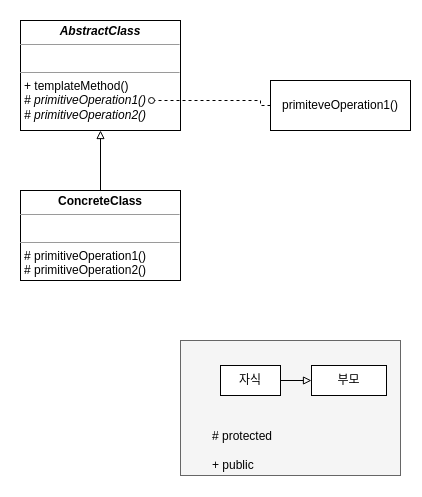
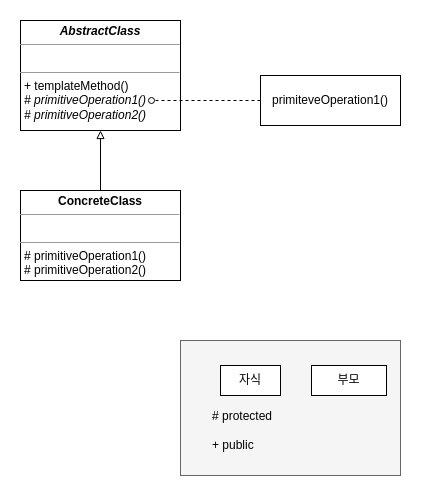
  <mxCell id="0" />
  <mxCell id="1" parent="0" />
  <mxCell id="2" value="" style="rounded=0;whiteSpace=wrap;html=1;fillColor=#f5f5f5;fontColor=#333333;strokeColor=#666666;" parent="1" vertex="1"><mxGeometry x="180" y="340" width="220" height="135" as="geometry" /></mxCell>
  <mxCell id="3" value="&lt;p style=&quot;margin:0px;margin-top:4px;text-align:center;&quot;&gt;&lt;b&gt;&lt;i&gt;AbstractClass&lt;/i&gt;&lt;/b&gt;&lt;/p&gt;&lt;hr size=&quot;1&quot;&gt;&lt;p style=&quot;margin:0px;margin-left:4px;&quot;&gt;&lt;br&gt;&lt;/p&gt;&lt;hr size=&quot;1&quot;&gt;&lt;p style=&quot;margin:0px;margin-left:4px;&quot;&gt;+ templateMethod()&lt;/p&gt;&lt;p style=&quot;margin:0px;margin-left:4px;&quot;&gt;&lt;i&gt;# primitiveOperation1()&lt;/i&gt;&lt;/p&gt;&lt;p style=&quot;margin:0px;margin-left:4px;&quot;&gt;&lt;i&gt;# primitiveOperation2()&lt;/i&gt;&lt;/p&gt;" style="verticalAlign=top;align=left;overflow=fill;fontSize=12;fontFamily=Helvetica;html=1;whiteSpace=wrap;" parent="1" vertex="1"><mxGeometry x="20" y="20" width="160" height="110" as="geometry" /></mxCell>
  <mxCell id="4" value="&lt;p style=&quot;margin:0px;margin-top:4px;text-align:center;&quot;&gt;&lt;b&gt;ConcreteClass&lt;/b&gt;&lt;/p&gt;&lt;hr size=&quot;1&quot;&gt;&lt;p style=&quot;margin:0px;margin-left:4px;&quot;&gt;&lt;br&gt;&lt;/p&gt;&lt;hr size=&quot;1&quot;&gt;&lt;p style=&quot;margin:0px;margin-left:4px;&quot;&gt;# primitiveOperation1()&lt;/p&gt;&lt;p style=&quot;margin:0px;margin-left:4px;&quot;&gt;# primitiveOperation2()&lt;/p&gt;" style="verticalAlign=top;align=left;overflow=fill;fontSize=12;fontFamily=Helvetica;html=1;whiteSpace=wrap;" parent="1" vertex="1"><mxGeometry x="20" y="190" width="160" height="90" as="geometry" /></mxCell>
  <mxCell id="5" style="edgeStyle=orthogonalEdgeStyle;rounded=0;orthogonalLoop=1;jettySize=auto;html=1;exitX=0;exitY=0.5;exitDx=0;exitDy=0;dashed=1;endArrow=oval;endFill=0;" parent="1" source="10" edge="1"><mxGeometry relative="1" as="geometry"><mxPoint x="231" y="100" as="sourcePoint" /><mxPoint x="151" y="100" as="targetPoint" /><Array as="points"><mxPoint x="260" y="100" /></Array></mxGeometry></mxCell>
  <mxCell id="6" value="" style="endArrow=block;html=1;rounded=0;entryX=0.5;entryY=1;entryDx=0;entryDy=0;exitX=0.5;exitY=0;exitDx=0;exitDy=0;endFill=0;" parent="1" source="4" target="3" edge="1"><mxGeometry width="50" height="50" relative="1" as="geometry"><mxPoint x="258.48" y="190" as="sourcePoint" /><mxPoint x="181.52" y="128.96" as="targetPoint" /></mxGeometry></mxCell>
- <mxCell id="7" value="" style="endArrow=block;html=1;rounded=0;entryX=0;entryY=0.5;entryDx=0;entryDy=0;exitX=1;exitY=0.5;exitDx=0;exitDy=0;endFill=0;" parent="1" source="8" target="9" edge="1"><mxGeometry width="50" height="50" relative="1" as="geometry"><mxPoint x="540" y="345" as="sourcePoint" /><mxPoint x="614" y="280" as="targetPoint" /></mxGeometry></mxCell>
  <mxCell id="8" value="자식" style="rounded=0;whiteSpace=wrap;html=1;" parent="1" vertex="1"><mxGeometry x="220" y="365" width="60" height="30" as="geometry" /></mxCell>
  <mxCell id="9" value="부모" style="rounded=0;whiteSpace=wrap;html=1;" parent="1" vertex="1"><mxGeometry x="311" y="365" width="75" height="30" as="geometry" /></mxCell>
- <mxCell id="10" value="primiteveOperation1()" style="html=1;whiteSpace=wrap;" parent="1" vertex="1"><mxGeometry x="270" y="80" width="140" height="50" as="geometry" /></mxCell>
- <mxCell id="11" value="# protected&lt;br&gt;&lt;br&gt;+ public" style="text;html=1;strokeColor=none;fillColor=none;align=left;verticalAlign=middle;whiteSpace=wrap;rounded=0;" parent="1" vertex="1"><mxGeometry x="210" y="430" width="130" height="40" as="geometry" /></mxCell>
+ <mxCell id="10" value="primiteveOperation1()" style="html=1;whiteSpace=wrap;" parent="1" vertex="1"><mxGeometry x="260" y="75" width="140" height="50" as="geometry" /></mxCell>
+ <mxCell id="11" value="# protected&lt;br&gt;&lt;br&gt;+ public" style="text;html=1;strokeColor=none;fillColor=none;align=left;verticalAlign=middle;whiteSpace=wrap;rounded=0;" parent="1" vertex="1"><mxGeometry x="210" y="410" width="130" height="40" as="geometry" /></mxCell>
